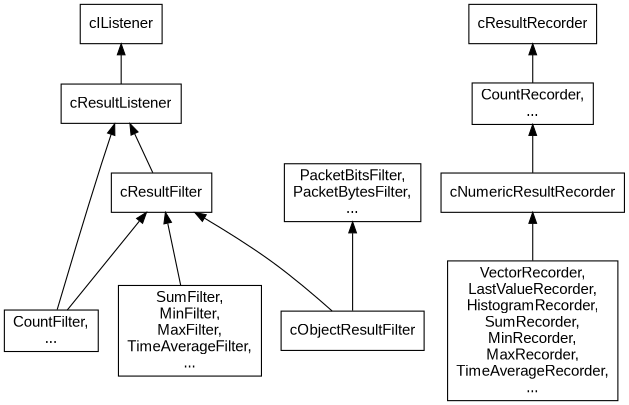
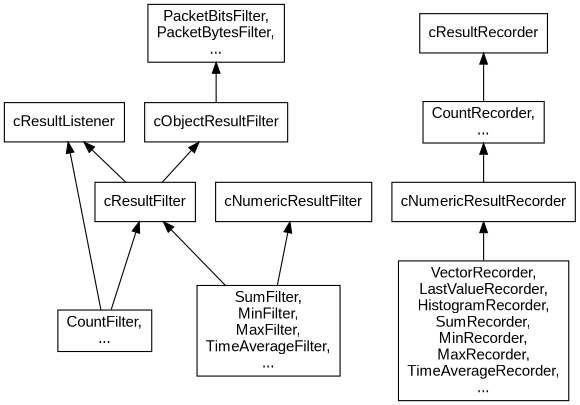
  digraph {
    fontsize=12
    node [fontname=Arial shape=rectangle]
    edge [dir=back fontname=Arial]
-   cIListener
    cResultListener
    cResultFilter
    "CountFilter,\n..."
    cObjectResultFilter
    "SumFilter,\nMinFilter,\nMaxFilter,\nTimeAverageFilter,\n..."
    cResultRecorder
    "CountRecorder,\n..."
+   cNumericResultFilter
    cNumericResultRecorder
    "VectorRecorder,\nLastValueRecorder,\nHistogramRecorder,\nSumRecorder,\nMinRecorder,\nMaxRecorder,\nTimeAverageRecorder,\n..."
    "PacketBitsFilter,\nPacketBytesFilter,\n..."
-   cIListener -> cResultListener
    cResultListener -> cResultFilter
    cResultListener -> "CountFilter,\n..."
    cResultFilter -> "CountFilter,\n..."
-   cResultFilter -> cObjectResultFilter
+   cObjectResultFilter -> cResultFilter
    cResultFilter -> "SumFilter,\nMinFilter,\nMaxFilter,\nTimeAverageFilter,\n..."
    cResultRecorder -> "CountRecorder,\n..."
    "CountRecorder,\n..." -> cNumericResultRecorder
+   cNumericResultFilter -> "SumFilter,\nMinFilter,\nMaxFilter,\nTimeAverageFilter,\n..."
    cNumericResultRecorder -> "VectorRecorder,\nLastValueRecorder,\nHistogramRecorder,\nSumRecorder,\nMinRecorder,\nMaxRecorder,\nTimeAverageRecorder,\n..."
    "PacketBitsFilter,\nPacketBytesFilter,\n..." -> cObjectResultFilter
  }
